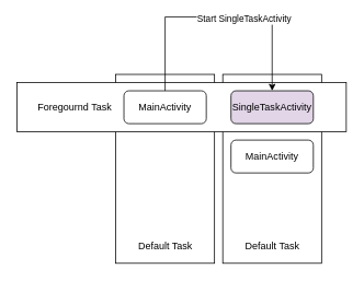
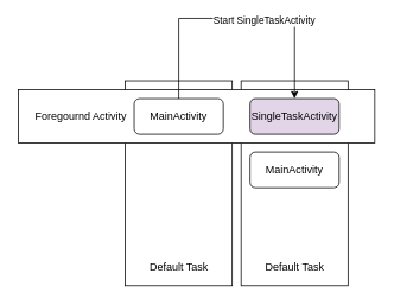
  <mxCell id="0" />
  <mxCell id="1" parent="0" />
  <mxCell id="2" value="" style="whiteSpace=wrap;html=1;" vertex="1" parent="1"><mxGeometry x="270" y="90" width="120" height="230" as="geometry" /></mxCell>
  <mxCell id="3" value="" style="whiteSpace=wrap;html=1;" vertex="1" parent="1"><mxGeometry x="140" y="90" width="120" height="230" as="geometry" /></mxCell>
  <mxCell id="4" value="Default Task" style="text;html=1;align=center;verticalAlign=middle;resizable=0;points=[];autosize=1;" vertex="1" parent="1"><mxGeometry x="160" y="290" width="80" height="20" as="geometry" /></mxCell>
  <mxCell id="5" value="" style="rounded=0;whiteSpace=wrap;html=1;" vertex="1" parent="1"><mxGeometry x="20" y="100" width="400" height="60" as="geometry" /></mxCell>
  <mxCell id="6" style="edgeStyle=orthogonalEdgeStyle;rounded=0;orthogonalLoop=1;jettySize=auto;html=1;entryX=0.5;entryY=0;entryDx=0;entryDy=0;" edge="1" parent="1" source="8" target="10"><mxGeometry relative="1" as="geometry"><Array as="points"><mxPoint x="200" y="20" /><mxPoint x="330" y="20" /></Array></mxGeometry></mxCell>
  <mxCell id="7" value="Start SingleTaskActivity" style="edgeLabel;html=1;align=center;verticalAlign=middle;resizable=0;points=[];" vertex="1" connectable="0" parent="6"><mxGeometry x="0.191" y="-2" relative="1" as="geometry"><mxPoint as="offset" /></mxGeometry></mxCell>
  <mxCell id="8" value="MainActivity" style="rounded=1;whiteSpace=wrap;html=1;" vertex="1" parent="1"><mxGeometry x="150" y="110" width="100" height="40" as="geometry" /></mxCell>
- <mxCell id="9" value="Foregournd Task" style="text;html=1;align=center;verticalAlign=middle;resizable=0;points=[];autosize=1;" vertex="1" parent="1"><mxGeometry x="30" y="120" width="120" height="20" as="geometry" /></mxCell>
+ <mxCell id="9" value="Foregournd Activity" style="text;html=1;align=center;verticalAlign=middle;resizable=0;points=[];autosize=1;" vertex="1" parent="1"><mxGeometry x="30" y="120" width="120" height="20" as="geometry" /></mxCell>
  <mxCell id="10" value="SingleTaskActivity" style="rounded=1;whiteSpace=wrap;html=1;fillColor=#e1d5e7;" vertex="1" parent="1"><mxGeometry x="280" y="110" width="100" height="40" as="geometry" /></mxCell>
  <mxCell id="11" value="MainActivity" style="rounded=1;whiteSpace=wrap;html=1;" vertex="1" parent="1"><mxGeometry x="280" y="170" width="100" height="40" as="geometry" /></mxCell>
  <mxCell id="12" value="Default Task" style="text;html=1;align=center;verticalAlign=middle;resizable=0;points=[];autosize=1;" vertex="1" parent="1"><mxGeometry x="290" y="290" width="80" height="20" as="geometry" /></mxCell>
